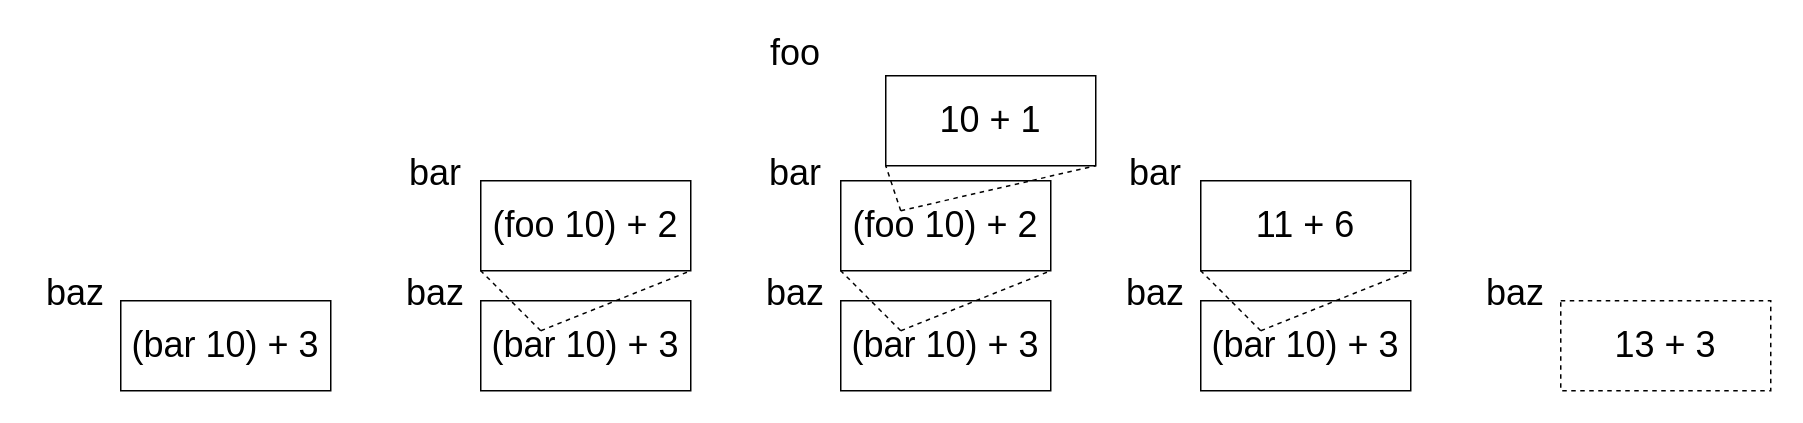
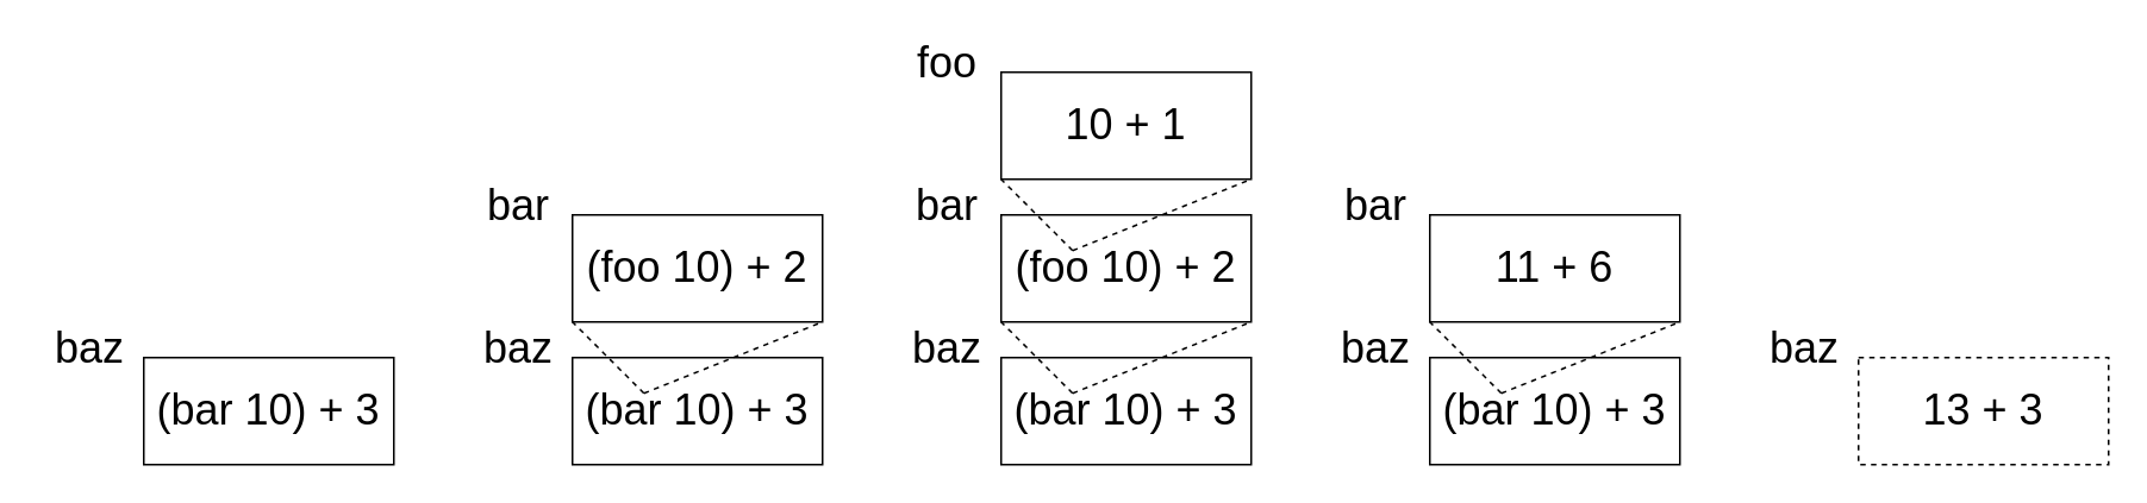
  <mxCell id="0" />
  <mxCell id="1" parent="0" />
  <mxCell id="2" value="&lt;font style=&quot;font-size: 24px;&quot;&gt;(bar 10) + 3&lt;/font&gt;" style="rounded=0;whiteSpace=wrap;html=1;" parent="1" vertex="1"><mxGeometry x="80" y="200" width="140" height="60" as="geometry" /></mxCell>
  <mxCell id="3" value="baz" style="text;html=1;strokeColor=none;fillColor=none;align=center;verticalAlign=middle;whiteSpace=wrap;rounded=0;fontSize=24;" parent="1" vertex="1"><mxGeometry x="20" y="180" width="60" height="30" as="geometry" /></mxCell>
  <mxCell id="4" value="&lt;font style=&quot;font-size: 24px;&quot;&gt;(bar 10) + 3&lt;/font&gt;" style="rounded=0;whiteSpace=wrap;html=1;" vertex="1" parent="1"><mxGeometry x="800" y="200" width="140" height="60" as="geometry" /></mxCell>
  <mxCell id="5" value="11 + 6" style="rounded=0;whiteSpace=wrap;html=1;fontSize=24;" vertex="1" parent="1"><mxGeometry x="800" y="120" width="140" height="60" as="geometry" /></mxCell>
  <mxCell id="6" value="" style="endArrow=none;dashed=1;html=1;rounded=0;fontSize=24;entryX=0;entryY=1;entryDx=0;entryDy=0;" edge="1" parent="1" target="5"><mxGeometry width="50" height="50" relative="1" as="geometry"><mxPoint x="840" y="220" as="sourcePoint" /><mxPoint x="890" y="170" as="targetPoint" /></mxGeometry></mxCell>
  <mxCell id="7" value="" style="endArrow=none;dashed=1;html=1;rounded=0;fontSize=24;entryX=1;entryY=1;entryDx=0;entryDy=0;" edge="1" parent="1" target="5"><mxGeometry width="50" height="50" relative="1" as="geometry"><mxPoint x="840" y="220" as="sourcePoint" /><mxPoint x="890" y="170" as="targetPoint" /></mxGeometry></mxCell>
  <mxCell id="8" value="bar" style="text;html=1;strokeColor=none;fillColor=none;align=center;verticalAlign=middle;whiteSpace=wrap;rounded=0;fontSize=24;" vertex="1" parent="1"><mxGeometry x="740" y="100" width="60" height="30" as="geometry" /></mxCell>
  <mxCell id="9" value="baz" style="text;html=1;strokeColor=none;fillColor=none;align=center;verticalAlign=middle;whiteSpace=wrap;rounded=0;fontSize=24;" vertex="1" parent="1"><mxGeometry x="740" y="180" width="60" height="30" as="geometry" /></mxCell>
  <mxCell id="10" value="&lt;font style=&quot;font-size: 24px;&quot;&gt;13 + 3&lt;/font&gt;" style="rounded=0;whiteSpace=wrap;html=1;dashed=1;" vertex="1" parent="1"><mxGeometry x="1040" y="200" width="140" height="60" as="geometry" /></mxCell>
  <mxCell id="11" value="baz" style="text;html=1;strokeColor=none;fillColor=none;align=center;verticalAlign=middle;whiteSpace=wrap;rounded=0;fontSize=24;" vertex="1" parent="1"><mxGeometry x="980" y="180" width="60" height="30" as="geometry" /></mxCell>
  <mxCell id="12" value="&lt;font style=&quot;font-size: 24px;&quot;&gt;(bar 10) + 3&lt;/font&gt;" style="rounded=0;whiteSpace=wrap;html=1;" vertex="1" parent="1"><mxGeometry x="320" y="200" width="140" height="60" as="geometry" /></mxCell>
  <mxCell id="13" value="(foo 10) + 2" style="rounded=0;whiteSpace=wrap;html=1;fontSize=24;" vertex="1" parent="1"><mxGeometry x="320" y="120" width="140" height="60" as="geometry" /></mxCell>
  <mxCell id="14" value="" style="endArrow=none;dashed=1;html=1;rounded=0;fontSize=24;entryX=0;entryY=1;entryDx=0;entryDy=0;" edge="1" parent="1" target="13"><mxGeometry width="50" height="50" relative="1" as="geometry"><mxPoint x="360" y="220" as="sourcePoint" /><mxPoint x="410" y="170" as="targetPoint" /></mxGeometry></mxCell>
  <mxCell id="15" value="" style="endArrow=none;dashed=1;html=1;rounded=0;fontSize=24;entryX=1;entryY=1;entryDx=0;entryDy=0;" edge="1" parent="1" target="13"><mxGeometry width="50" height="50" relative="1" as="geometry"><mxPoint x="360" y="220" as="sourcePoint" /><mxPoint x="410" y="170" as="targetPoint" /></mxGeometry></mxCell>
  <mxCell id="16" value="bar" style="text;html=1;strokeColor=none;fillColor=none;align=center;verticalAlign=middle;whiteSpace=wrap;rounded=0;fontSize=24;" vertex="1" parent="1"><mxGeometry x="260" y="100" width="60" height="30" as="geometry" /></mxCell>
  <mxCell id="17" value="baz" style="text;html=1;strokeColor=none;fillColor=none;align=center;verticalAlign=middle;whiteSpace=wrap;rounded=0;fontSize=24;" vertex="1" parent="1"><mxGeometry x="260" y="180" width="60" height="30" as="geometry" /></mxCell>
  <mxCell id="18" value="&lt;font style=&quot;font-size: 24px;&quot;&gt;(bar 10) + 3&lt;/font&gt;" style="rounded=0;whiteSpace=wrap;html=1;" vertex="1" parent="1"><mxGeometry x="560" y="200" width="140" height="60" as="geometry" /></mxCell>
  <mxCell id="19" value="(foo 10) + 2" style="rounded=0;whiteSpace=wrap;html=1;fontSize=24;" vertex="1" parent="1"><mxGeometry x="560" y="120" width="140" height="60" as="geometry" /></mxCell>
- <mxCell id="20" value="10 + 1" style="rounded=0;whiteSpace=wrap;html=1;fontSize=24;" vertex="1" parent="1"><mxGeometry x="590" y="50" width="140" height="60" as="geometry" /></mxCell>
+ <mxCell id="20" value="10 + 1" style="rounded=0;whiteSpace=wrap;html=1;fontSize=24;" vertex="1" parent="1"><mxGeometry x="560" y="40" width="140" height="60" as="geometry" /></mxCell>
  <mxCell id="21" value="" style="endArrow=none;dashed=1;html=1;rounded=0;fontSize=24;entryX=0;entryY=1;entryDx=0;entryDy=0;" edge="1" parent="1" target="19"><mxGeometry width="50" height="50" relative="1" as="geometry"><mxPoint x="600" y="220" as="sourcePoint" /><mxPoint x="650" y="170" as="targetPoint" /></mxGeometry></mxCell>
  <mxCell id="22" value="" style="endArrow=none;dashed=1;html=1;rounded=0;fontSize=24;entryX=1;entryY=1;entryDx=0;entryDy=0;" edge="1" parent="1" target="19"><mxGeometry width="50" height="50" relative="1" as="geometry"><mxPoint x="600" y="220" as="sourcePoint" /><mxPoint x="650" y="170" as="targetPoint" /></mxGeometry></mxCell>
  <mxCell id="23" value="" style="endArrow=none;dashed=1;html=1;rounded=0;fontSize=24;entryX=1;entryY=1;entryDx=0;entryDy=0;" edge="1" parent="1" target="20"><mxGeometry width="50" height="50" relative="1" as="geometry"><mxPoint x="600" y="140" as="sourcePoint" /><mxPoint x="650" y="90" as="targetPoint" /></mxGeometry></mxCell>
  <mxCell id="24" value="" style="endArrow=none;dashed=1;html=1;rounded=0;fontSize=24;entryX=0;entryY=1;entryDx=0;entryDy=0;" edge="1" parent="1" target="20"><mxGeometry width="50" height="50" relative="1" as="geometry"><mxPoint x="600" y="140" as="sourcePoint" /><mxPoint x="650" y="90" as="targetPoint" /></mxGeometry></mxCell>
  <mxCell id="25" value="foo" style="text;html=1;strokeColor=none;fillColor=none;align=center;verticalAlign=middle;whiteSpace=wrap;rounded=0;fontSize=24;" vertex="1" parent="1"><mxGeometry x="500" y="20" width="60" height="30" as="geometry" /></mxCell>
  <mxCell id="26" value="bar" style="text;html=1;strokeColor=none;fillColor=none;align=center;verticalAlign=middle;whiteSpace=wrap;rounded=0;fontSize=24;" vertex="1" parent="1"><mxGeometry x="500" y="100" width="60" height="30" as="geometry" /></mxCell>
  <mxCell id="27" value="baz" style="text;html=1;strokeColor=none;fillColor=none;align=center;verticalAlign=middle;whiteSpace=wrap;rounded=0;fontSize=24;" vertex="1" parent="1"><mxGeometry x="500" y="180" width="60" height="30" as="geometry" /></mxCell>
